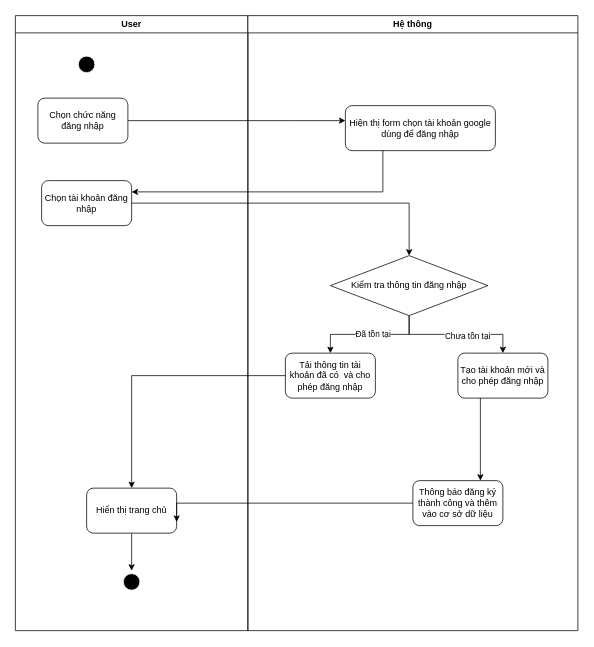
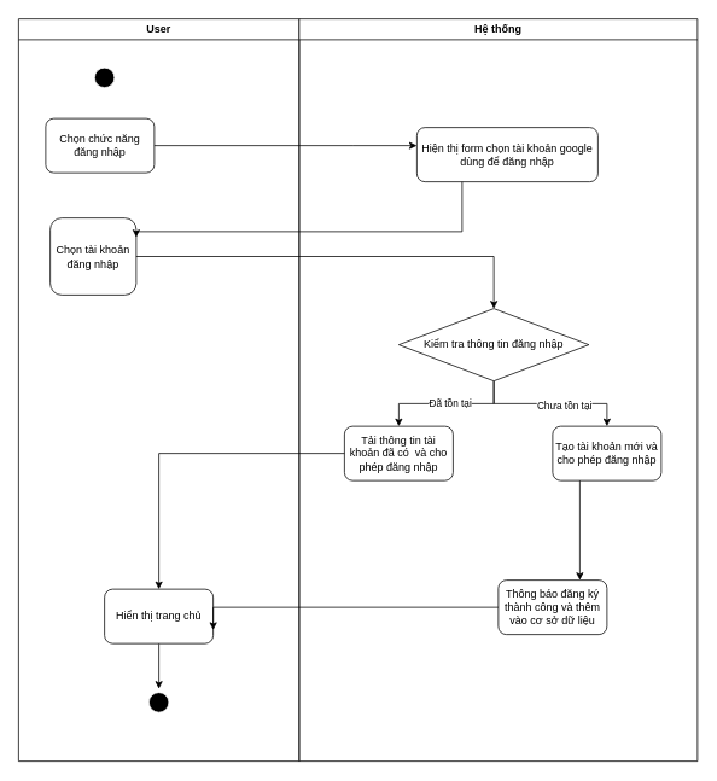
  <mxCell id="0" />
  <mxCell id="1" parent="0" />
  <mxCell id="2" value="User" style="swimlane;whiteSpace=wrap;html=1;" vertex="1" parent="1"><mxGeometry x="20" y="20" width="310" height="820" as="geometry" /></mxCell>
  <mxCell id="3" value="" style="ellipse;html=1;shape=endState;fillColor=#000000;strokeColor=#FFFFFF;" vertex="1" parent="2"><mxGeometry x="80" y="50" width="30" height="30" as="geometry" /></mxCell>
  <mxCell id="4" value="Chọn chức năng đăng nhập" style="rounded=1;whiteSpace=wrap;html=1;" vertex="1" parent="2"><mxGeometry x="30" y="110" width="120" height="60" as="geometry" /></mxCell>
- <mxCell id="5" value="Chọn tài khoản đăng nhập" style="rounded=1;whiteSpace=wrap;html=1;" vertex="1" parent="2"><mxGeometry x="35" y="220" width="120" height="60" as="geometry" /></mxCell>
+ <mxCell id="5" value="Chọn tài khoản đăng nhập" style="rounded=1;whiteSpace=wrap;html=1;" vertex="1" parent="2"><mxGeometry x="35" y="220" width="95" height="85" as="geometry" /></mxCell>
  <mxCell id="6" style="edgeStyle=orthogonalEdgeStyle;rounded=0;orthogonalLoop=1;jettySize=auto;html=1;" edge="1" parent="2" source="7" target="8"><mxGeometry relative="1" as="geometry" /></mxCell>
  <mxCell id="7" value="Hiển thị trang chủ" style="rounded=1;whiteSpace=wrap;html=1;" vertex="1" parent="2"><mxGeometry x="95" y="630" width="120" height="60" as="geometry" /></mxCell>
  <mxCell id="8" value="" style="ellipse;html=1;shape=endState;fillColor=#000000;strokeColor=#FFFFFF;" vertex="1" parent="2"><mxGeometry x="140" y="740" width="30" height="30" as="geometry" /></mxCell>
- <mxCell id="9" value="Hệ thông" style="swimlane;whiteSpace=wrap;html=1;" vertex="1" parent="1"><mxGeometry x="330" y="20" width="440" height="820" as="geometry" /></mxCell>
+ <mxCell id="9" value="Hệ thống" style="swimlane;whiteSpace=wrap;html=1;" vertex="1" parent="1"><mxGeometry x="330" y="20" width="440" height="820" as="geometry" /></mxCell>
  <mxCell id="10" value="Hiện thị form chọn tài khoản google dùng để đăng nhập" style="rounded=1;whiteSpace=wrap;html=1;" vertex="1" parent="9"><mxGeometry x="130" y="120" width="200" height="60" as="geometry" /></mxCell>
  <mxCell id="11" style="edgeStyle=orthogonalEdgeStyle;rounded=0;orthogonalLoop=1;jettySize=auto;html=1;" edge="1" parent="9" source="15" target="16"><mxGeometry relative="1" as="geometry" /></mxCell>
  <mxCell id="12" value="Đã tồn tại" style="edgeLabel;html=1;align=center;verticalAlign=middle;resizable=0;points=[];" vertex="1" connectable="0" parent="11"><mxGeometry x="-0.043" y="-1" relative="1" as="geometry"><mxPoint as="offset" /></mxGeometry></mxCell>
  <mxCell id="13" style="edgeStyle=orthogonalEdgeStyle;rounded=0;orthogonalLoop=1;jettySize=auto;html=1;" edge="1" parent="9" source="15" target="17"><mxGeometry relative="1" as="geometry" /></mxCell>
  <mxCell id="14" value="Chưa tồn tại" style="edgeLabel;html=1;align=center;verticalAlign=middle;resizable=0;points=[];" vertex="1" connectable="0" parent="13"><mxGeometry x="0.164" y="-1" relative="1" as="geometry"><mxPoint as="offset" /></mxGeometry></mxCell>
  <mxCell id="15" value="Kiểm tra thông tin đăng nhập" style="rhombus;whiteSpace=wrap;html=1;" vertex="1" parent="9"><mxGeometry x="110" y="320" width="210" height="80" as="geometry" /></mxCell>
  <mxCell id="16" value="Tải thông tin tài khoản đã có&amp;nbsp; và cho phép đăng nhập" style="rounded=1;whiteSpace=wrap;html=1;" vertex="1" parent="9"><mxGeometry x="50" y="450" width="120" height="60" as="geometry" /></mxCell>
  <mxCell id="17" value="Tạo tài khoản mới và cho phép đăng nhập" style="rounded=1;whiteSpace=wrap;html=1;" vertex="1" parent="9"><mxGeometry x="280" y="450" width="120" height="60" as="geometry" /></mxCell>
  <mxCell id="18" value="Thông báo đăng ký thành công và thêm vào cơ sở dữ liệu" style="rounded=1;whiteSpace=wrap;html=1;" vertex="1" parent="9"><mxGeometry x="220" y="620" width="120" height="60" as="geometry" /></mxCell>
  <mxCell id="19" value="" style="endArrow=classic;html=1;rounded=0;entryX=0.75;entryY=0;entryDx=0;entryDy=0;exitX=0.25;exitY=1;exitDx=0;exitDy=0;" edge="1" parent="9" source="17" target="18"><mxGeometry width="50" height="50" relative="1" as="geometry"><mxPoint y="470" as="sourcePoint" /><mxPoint x="50" y="420" as="targetPoint" /><Array as="points" /></mxGeometry></mxCell>
  <mxCell id="20" style="edgeStyle=orthogonalEdgeStyle;rounded=0;orthogonalLoop=1;jettySize=auto;html=1;entryX=1;entryY=0.75;entryDx=0;entryDy=0;" edge="1" parent="1" source="18" target="7"><mxGeometry relative="1" as="geometry"><Array as="points"><mxPoint x="235" y="670" /></Array></mxGeometry></mxCell>
  <mxCell id="21" style="edgeStyle=orthogonalEdgeStyle;rounded=0;orthogonalLoop=1;jettySize=auto;html=1;" edge="1" parent="1" source="16" target="7"><mxGeometry relative="1" as="geometry" /></mxCell>
  <mxCell id="22" style="edgeStyle=orthogonalEdgeStyle;rounded=0;orthogonalLoop=1;jettySize=auto;html=1;" edge="1" parent="1" source="5" target="15"><mxGeometry relative="1" as="geometry"><mxPoint x="250" y="350" as="targetPoint" /></mxGeometry></mxCell>
  <mxCell id="23" style="edgeStyle=orthogonalEdgeStyle;rounded=0;orthogonalLoop=1;jettySize=auto;html=1;" edge="1" parent="1" source="4" target="10"><mxGeometry relative="1" as="geometry"><Array as="points"><mxPoint x="390" y="160" /><mxPoint x="390" y="160" /></Array></mxGeometry></mxCell>
  <mxCell id="24" style="edgeStyle=orthogonalEdgeStyle;rounded=0;orthogonalLoop=1;jettySize=auto;html=1;entryX=1;entryY=0.25;entryDx=0;entryDy=0;" edge="1" parent="1" source="10" target="5"><mxGeometry relative="1" as="geometry"><Array as="points"><mxPoint x="510" y="255" /></Array></mxGeometry></mxCell>
